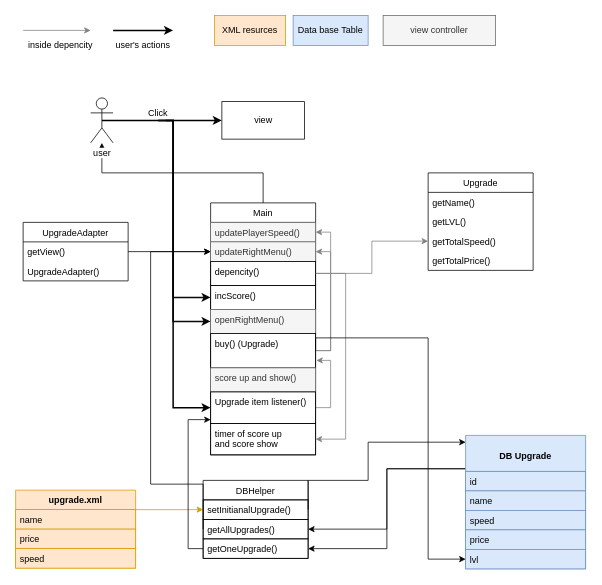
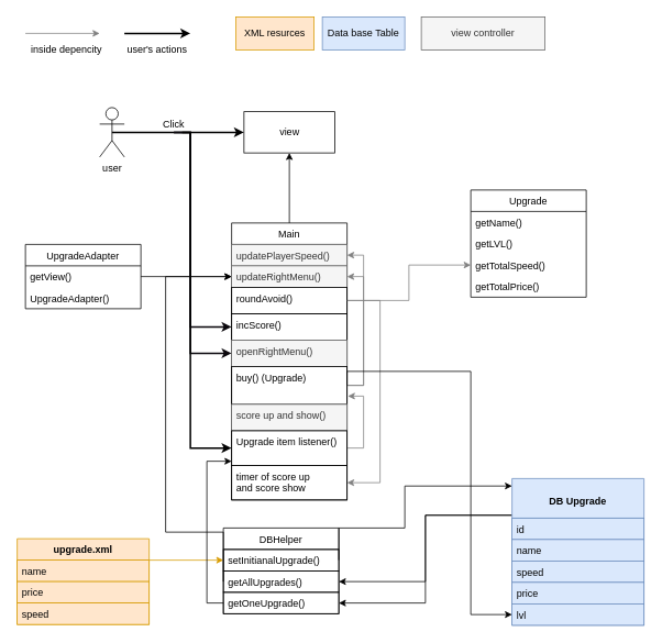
  <mxCell id="0" />
  <mxCell id="1" parent="0" />
  <mxCell id="2" value="view" style="html=1;" vertex="1" parent="1"><mxGeometry x="295" y="135" width="110" height="50" as="geometry" /></mxCell>
- <mxCell id="3" style="edgeStyle=orthogonalEdgeStyle;rounded=0;orthogonalLoop=1;jettySize=auto;html=1;exitX=0.5;exitY=0;exitDx=0;exitDy=0;" edge="1" parent="1" source="4" target="35"><mxGeometry relative="1" as="geometry" /></mxCell>
+ <mxCell id="3" style="edgeStyle=orthogonalEdgeStyle;rounded=0;orthogonalLoop=1;jettySize=auto;html=1;exitX=0.5;exitY=0;exitDx=0;exitDy=0;" edge="1" parent="1" source="4" target="2"><mxGeometry relative="1" as="geometry" /></mxCell>
  <mxCell id="4" value="Main" style="swimlane;fontStyle=0;childLayout=stackLayout;horizontal=1;startSize=26;fillColor=none;horizontalStack=0;resizeParent=1;resizeParentMax=0;resizeLast=0;collapsible=1;marginBottom=0;" vertex="1" parent="1"><mxGeometry x="280" y="270" width="140" height="336" as="geometry"><mxRectangle x="125" y="230" width="60" height="26" as="alternateBounds" /></mxGeometry></mxCell>
  <mxCell id="5" value="updatePlayerSpeed()" style="text;strokeColor=#666666;fillColor=#f5f5f5;align=left;verticalAlign=top;spacingLeft=4;spacingRight=4;overflow=hidden;rotatable=0;points=[[0,0.5],[1,0.5]];portConstraint=eastwest;fontColor=#333333;" vertex="1" parent="4"><mxGeometry y="26" width="140" height="26" as="geometry" /></mxCell>
  <mxCell id="6" value="updateRightMenu()" style="text;strokeColor=#666666;fillColor=#f5f5f5;align=left;verticalAlign=top;spacingLeft=4;spacingRight=4;overflow=hidden;rotatable=0;points=[[0,0.5],[1,0.5]];portConstraint=eastwest;fontColor=#333333;" vertex="1" parent="4"><mxGeometry y="52" width="140" height="26" as="geometry" /></mxCell>
  <mxCell id="7" style="edgeStyle=orthogonalEdgeStyle;rounded=0;orthogonalLoop=1;jettySize=auto;html=1;exitX=1;exitY=0.5;exitDx=0;exitDy=0;entryX=1;entryY=0.5;entryDx=0;entryDy=0;strokeColor=#808080;strokeWidth=1;" edge="1" parent="4" source="8" target="17"><mxGeometry relative="1" as="geometry"><Array as="points"><mxPoint x="180" y="94" /><mxPoint x="180" y="315" /></Array></mxGeometry></mxCell>
- <mxCell id="8" value="depencity()" style="text;strokeColor=#000000;fillColor=none;align=left;verticalAlign=top;spacingLeft=4;spacingRight=4;overflow=hidden;rotatable=0;points=[[0,0.5],[1,0.5]];portConstraint=eastwest;" vertex="1" parent="4"><mxGeometry y="78" width="140" height="32" as="geometry" /></mxCell>
+ <mxCell id="8" value="roundAvoid()" style="text;strokeColor=#000000;fillColor=none;align=left;verticalAlign=top;spacingLeft=4;spacingRight=4;overflow=hidden;rotatable=0;points=[[0,0.5],[1,0.5]];portConstraint=eastwest;" vertex="1" parent="4"><mxGeometry y="78" width="140" height="32" as="geometry" /></mxCell>
  <mxCell id="9" value="incScore()" style="text;strokeColor=#000000;fillColor=none;align=left;verticalAlign=top;spacingLeft=4;spacingRight=4;overflow=hidden;rotatable=0;points=[[0,0.5],[1,0.5]];portConstraint=eastwest;" vertex="1" parent="4"><mxGeometry y="110" width="140" height="32" as="geometry" /></mxCell>
  <mxCell id="10" value="openRightMenu()" style="text;strokeColor=#666666;fillColor=#f5f5f5;align=left;verticalAlign=top;spacingLeft=4;spacingRight=4;overflow=hidden;rotatable=0;points=[[0,0.5],[1,0.5]];portConstraint=eastwest;fontColor=#333333;" vertex="1" parent="4"><mxGeometry y="142" width="140" height="32" as="geometry" /></mxCell>
  <mxCell id="11" style="edgeStyle=orthogonalEdgeStyle;rounded=0;orthogonalLoop=1;jettySize=auto;html=1;exitX=1;exitY=0.5;exitDx=0;exitDy=0;strokeColor=#808080;strokeWidth=1;" edge="1" parent="4" source="13" target="5"><mxGeometry relative="1" as="geometry" /></mxCell>
  <mxCell id="12" style="edgeStyle=orthogonalEdgeStyle;rounded=0;orthogonalLoop=1;jettySize=auto;html=1;exitX=1;exitY=0.5;exitDx=0;exitDy=0;strokeColor=#808080;strokeWidth=1;" edge="1" parent="4" source="13" target="6"><mxGeometry relative="1" as="geometry" /></mxCell>
  <mxCell id="13" value="buy() (Upgrade)" style="text;strokeColor=#000000;fillColor=none;align=left;verticalAlign=top;spacingLeft=4;spacingRight=4;overflow=hidden;rotatable=0;points=[[0,0.5],[1,0.5]];portConstraint=eastwest;shadow=0;" vertex="1" parent="4"><mxGeometry y="174" width="140" height="46" as="geometry" /></mxCell>
  <mxCell id="14" value="score up and show()" style="text;strokeColor=#666666;fillColor=#f5f5f5;align=left;verticalAlign=top;spacingLeft=4;spacingRight=4;overflow=hidden;rotatable=0;points=[[0,0.5],[1,0.5]];portConstraint=eastwest;fontColor=#333333;" vertex="1" parent="4"><mxGeometry y="220" width="140" height="32" as="geometry" /></mxCell>
  <mxCell id="15" style="edgeStyle=orthogonalEdgeStyle;rounded=0;orthogonalLoop=1;jettySize=auto;html=1;exitX=1;exitY=0.5;exitDx=0;exitDy=0;entryX=1.007;entryY=0.783;entryDx=0;entryDy=0;entryPerimeter=0;strokeColor=#808080;strokeWidth=1;" edge="1" parent="4" source="16" target="13"><mxGeometry relative="1" as="geometry" /></mxCell>
  <mxCell id="16" value="Upgrade item listener()" style="text;strokeColor=#000000;fillColor=none;align=left;verticalAlign=top;spacingLeft=4;spacingRight=4;overflow=hidden;rotatable=0;points=[[0,0.5],[1,0.5]];portConstraint=eastwest;" vertex="1" parent="4"><mxGeometry y="252" width="140" height="42" as="geometry" /></mxCell>
  <mxCell id="17" value="timer of score up &#10;and score show" style="text;strokeColor=#000000;fillColor=none;align=left;verticalAlign=top;spacingLeft=4;spacingRight=4;overflow=hidden;rotatable=0;points=[[0,0.5],[1,0.5]];portConstraint=eastwest;" vertex="1" parent="4"><mxGeometry y="294" width="140" height="42" as="geometry" /></mxCell>
  <mxCell id="18" style="edgeStyle=orthogonalEdgeStyle;rounded=0;orthogonalLoop=1;jettySize=auto;html=1;exitX=0;exitY=0.5;exitDx=0;exitDy=0;entryX=0;entryY=0.5;entryDx=0;entryDy=0;" edge="1" parent="1" source="43" target="6"><mxGeometry relative="1" as="geometry"><Array as="points"><mxPoint x="200" y="645" /><mxPoint x="200" y="335" /></Array></mxGeometry></mxCell>
  <mxCell id="19" style="edgeStyle=orthogonalEdgeStyle;rounded=0;orthogonalLoop=1;jettySize=auto;html=1;exitX=0;exitY=0.25;exitDx=0;exitDy=0;" edge="1" parent="1" source="21" target="43"><mxGeometry relative="1" as="geometry" /></mxCell>
  <mxCell id="20" style="edgeStyle=orthogonalEdgeStyle;rounded=0;orthogonalLoop=1;jettySize=auto;html=1;exitX=0;exitY=0.25;exitDx=0;exitDy=0;entryX=1;entryY=0.5;entryDx=0;entryDy=0;" edge="1" parent="1" source="21" target="44"><mxGeometry relative="1" as="geometry" /></mxCell>
  <mxCell id="21" value="&#10;DB Upgrade" style="swimlane;fontStyle=1;align=center;verticalAlign=top;childLayout=stackLayout;horizontal=1;startSize=48;horizontalStack=0;resizeParent=1;resizeParentMax=0;resizeLast=0;collapsible=1;marginBottom=0;fillColor=#dae8fc;strokeColor=#6c8ebf;" vertex="1" parent="1"><mxGeometry x="620" y="580" width="160" height="178" as="geometry" /></mxCell>
  <mxCell id="22" value="id" style="text;strokeColor=#6c8ebf;fillColor=#dae8fc;align=left;verticalAlign=top;spacingLeft=4;spacingRight=4;overflow=hidden;rotatable=0;points=[[0,0.5],[1,0.5]];portConstraint=eastwest;" vertex="1" parent="21"><mxGeometry y="48" width="160" height="26" as="geometry" /></mxCell>
  <mxCell id="23" value="name" style="text;strokeColor=#6c8ebf;fillColor=#dae8fc;align=left;verticalAlign=top;spacingLeft=4;spacingRight=4;overflow=hidden;rotatable=0;points=[[0,0.5],[1,0.5]];portConstraint=eastwest;" vertex="1" parent="21"><mxGeometry y="74" width="160" height="26" as="geometry" /></mxCell>
  <mxCell id="24" value="speed" style="text;strokeColor=#6c8ebf;fillColor=#dae8fc;align=left;verticalAlign=top;spacingLeft=4;spacingRight=4;overflow=hidden;rotatable=0;points=[[0,0.5],[1,0.5]];portConstraint=eastwest;" vertex="1" parent="21"><mxGeometry y="100" width="160" height="26" as="geometry" /></mxCell>
  <mxCell id="25" value="price" style="text;strokeColor=#6c8ebf;fillColor=#dae8fc;align=left;verticalAlign=top;spacingLeft=4;spacingRight=4;overflow=hidden;rotatable=0;points=[[0,0.5],[1,0.5]];portConstraint=eastwest;" vertex="1" parent="21"><mxGeometry y="126" width="160" height="26" as="geometry" /></mxCell>
  <mxCell id="26" value="lvl" style="text;strokeColor=#6c8ebf;fillColor=#dae8fc;align=left;verticalAlign=top;spacingLeft=4;spacingRight=4;overflow=hidden;rotatable=0;points=[[0,0.5],[1,0.5]];portConstraint=eastwest;" vertex="1" parent="21"><mxGeometry y="152" width="160" height="26" as="geometry" /></mxCell>
  <mxCell id="27" style="edgeStyle=orthogonalEdgeStyle;rounded=0;orthogonalLoop=1;jettySize=auto;html=1;exitX=1;exitY=0.5;exitDx=0;exitDy=0;entryX=0;entryY=0.5;entryDx=0;entryDy=0;" edge="1" parent="1" source="32" target="6"><mxGeometry relative="1" as="geometry" /></mxCell>
  <mxCell id="28" style="edgeStyle=orthogonalEdgeStyle;rounded=0;orthogonalLoop=1;jettySize=auto;html=1;exitX=1;exitY=0.5;exitDx=0;exitDy=0;entryX=0;entryY=0.5;entryDx=0;entryDy=0;" edge="1" parent="1" source="13" target="26"><mxGeometry relative="1" as="geometry"><Array as="points"><mxPoint x="420" y="450" /><mxPoint x="570" y="450" /><mxPoint x="570" y="745" /></Array></mxGeometry></mxCell>
  <mxCell id="29" style="edgeStyle=orthogonalEdgeStyle;rounded=0;orthogonalLoop=1;jettySize=auto;html=1;exitX=1;exitY=0.5;exitDx=0;exitDy=0;entryX=0;entryY=0.051;entryDx=0;entryDy=0;entryPerimeter=0;" edge="1" parent="1" source="42" target="21"><mxGeometry relative="1" as="geometry"><Array as="points"><mxPoint x="410" y="640" /><mxPoint x="490" y="640" /><mxPoint x="490" y="589" /></Array></mxGeometry></mxCell>
  <mxCell id="30" style="edgeStyle=orthogonalEdgeStyle;rounded=0;orthogonalLoop=1;jettySize=auto;html=1;exitX=1;exitY=0.25;exitDx=0;exitDy=0;entryX=0;entryY=0.5;entryDx=0;entryDy=0;fillColor=#ffe6cc;strokeColor=#d79b00;" edge="1" parent="1" source="45" target="42"><mxGeometry relative="1" as="geometry" /></mxCell>
  <mxCell id="31" value="UpgradeAdapter" style="swimlane;fontStyle=0;childLayout=stackLayout;horizontal=1;startSize=26;fillColor=none;horizontalStack=0;resizeParent=1;resizeParentMax=0;resizeLast=0;collapsible=1;marginBottom=0;" vertex="1" parent="1"><mxGeometry x="30" y="296" width="140" height="78" as="geometry" /></mxCell>
  <mxCell id="32" value="getView()" style="text;strokeColor=none;fillColor=none;align=left;verticalAlign=top;spacingLeft=4;spacingRight=4;overflow=hidden;rotatable=0;points=[[0,0.5],[1,0.5]];portConstraint=eastwest;" vertex="1" parent="31"><mxGeometry y="26" width="140" height="26" as="geometry" /></mxCell>
  <mxCell id="33" value="UpgradeAdapter()" style="text;strokeColor=none;fillColor=none;align=left;verticalAlign=top;spacingLeft=4;spacingRight=4;overflow=hidden;rotatable=0;points=[[0,0.5],[1,0.5]];portConstraint=eastwest;" vertex="1" parent="31"><mxGeometry y="52" width="140" height="26" as="geometry" /></mxCell>
  <mxCell id="34" style="edgeStyle=orthogonalEdgeStyle;rounded=0;orthogonalLoop=1;jettySize=auto;html=1;exitX=0.5;exitY=0.5;exitDx=0;exitDy=0;exitPerimeter=0;entryX=0;entryY=0.5;entryDx=0;entryDy=0;strokeColor=#000000;strokeWidth=2;" edge="1" parent="1" source="35" target="2"><mxGeometry relative="1" as="geometry" /></mxCell>
  <mxCell id="35" value="user" style="shape=umlActor;verticalLabelPosition=bottom;labelBackgroundColor=#ffffff;verticalAlign=top;html=1;shadow=0;strokeColor=#000000;" vertex="1" parent="1"><mxGeometry x="120" y="130" width="30" height="60" as="geometry" /></mxCell>
  <mxCell id="36" style="edgeStyle=orthogonalEdgeStyle;rounded=0;orthogonalLoop=1;jettySize=auto;html=1;exitX=0.5;exitY=1;exitDx=0;exitDy=0;entryX=0;entryY=0.5;entryDx=0;entryDy=0;strokeColor=#0B080D;strokeWidth=2;" edge="1" parent="1" source="39" target="9"><mxGeometry relative="1" as="geometry"><Array as="points"><mxPoint x="230" y="160" /><mxPoint x="230" y="396" /></Array></mxGeometry></mxCell>
  <mxCell id="37" style="edgeStyle=orthogonalEdgeStyle;rounded=0;orthogonalLoop=1;jettySize=auto;html=1;exitX=0.5;exitY=1;exitDx=0;exitDy=0;entryX=0;entryY=0.5;entryDx=0;entryDy=0;strokeColor=#0B080D;strokeWidth=2;" edge="1" parent="1" source="39" target="10"><mxGeometry relative="1" as="geometry"><Array as="points"><mxPoint x="230" y="160" /><mxPoint x="230" y="428" /></Array></mxGeometry></mxCell>
  <mxCell id="38" style="edgeStyle=orthogonalEdgeStyle;rounded=0;orthogonalLoop=1;jettySize=auto;html=1;exitX=0.75;exitY=1;exitDx=0;exitDy=0;entryX=0;entryY=0.5;entryDx=0;entryDy=0;strokeColor=#000000;strokeWidth=2;" edge="1" parent="1" source="39" target="16"><mxGeometry relative="1" as="geometry"><Array as="points"><mxPoint x="230" y="160" /><mxPoint x="230" y="543" /></Array></mxGeometry></mxCell>
  <mxCell id="39" value="Click" style="text;html=1;strokeColor=none;fillColor=none;align=center;verticalAlign=middle;whiteSpace=wrap;rounded=0;shadow=0;" vertex="1" parent="1"><mxGeometry x="190" y="140" width="40" height="20" as="geometry" /></mxCell>
  <mxCell id="40" style="edgeStyle=orthogonalEdgeStyle;rounded=0;orthogonalLoop=1;jettySize=auto;html=1;exitX=0;exitY=0.5;exitDx=0;exitDy=0;entryX=0;entryY=0.881;entryDx=0;entryDy=0;entryPerimeter=0;strokeColor=#000000;strokeWidth=1;" edge="1" parent="1" source="44" target="16"><mxGeometry relative="1" as="geometry" /></mxCell>
  <mxCell id="41" value="DBHelper" style="swimlane;fontStyle=0;childLayout=stackLayout;horizontal=1;startSize=26;fillColor=none;horizontalStack=0;resizeParent=1;resizeParentMax=0;resizeLast=0;collapsible=1;marginBottom=0;strokeColor=#000000;" vertex="1" parent="1"><mxGeometry x="270" y="640" width="140" height="104" as="geometry" /></mxCell>
  <mxCell id="42" value="setInitianalUpgrade()" style="text;strokeColor=#000000;fillColor=none;align=left;verticalAlign=top;spacingLeft=4;spacingRight=4;overflow=hidden;rotatable=0;points=[[0,0.5],[1,0.5]];portConstraint=eastwest;" vertex="1" parent="41"><mxGeometry y="26" width="140" height="26" as="geometry" /></mxCell>
  <mxCell id="43" value="getAllUpgrades()" style="text;strokeColor=#000000;fillColor=none;align=left;verticalAlign=top;spacingLeft=4;spacingRight=4;overflow=hidden;rotatable=0;points=[[0,0.5],[1,0.5]];portConstraint=eastwest;" vertex="1" parent="41"><mxGeometry y="52" width="140" height="26" as="geometry" /></mxCell>
  <mxCell id="44" value="getOneUpgrade()" style="text;strokeColor=#000000;fillColor=none;align=left;verticalAlign=top;spacingLeft=4;spacingRight=4;overflow=hidden;rotatable=0;points=[[0,0.5],[1,0.5]];portConstraint=eastwest;" vertex="1" parent="41"><mxGeometry y="78" width="140" height="26" as="geometry" /></mxCell>
  <mxCell id="45" value="upgrade.xml" style="swimlane;fontStyle=1;align=center;verticalAlign=top;childLayout=stackLayout;horizontal=1;startSize=26;horizontalStack=0;resizeParent=1;resizeParentMax=0;resizeLast=0;collapsible=1;marginBottom=0;fillColor=#ffe6cc;strokeColor=#d79b00;" vertex="1" parent="1"><mxGeometry x="20" y="653" width="160" height="104" as="geometry" /></mxCell>
  <mxCell id="46" value="name" style="text;strokeColor=#d79b00;fillColor=#ffe6cc;align=left;verticalAlign=top;spacingLeft=4;spacingRight=4;overflow=hidden;rotatable=0;points=[[0,0.5],[1,0.5]];portConstraint=eastwest;" vertex="1" parent="45"><mxGeometry y="26" width="160" height="26" as="geometry" /></mxCell>
  <mxCell id="47" value="price" style="text;strokeColor=#d79b00;fillColor=#ffe6cc;align=left;verticalAlign=top;spacingLeft=4;spacingRight=4;overflow=hidden;rotatable=0;points=[[0,0.5],[1,0.5]];portConstraint=eastwest;" vertex="1" parent="45"><mxGeometry y="52" width="160" height="26" as="geometry" /></mxCell>
  <mxCell id="48" value="speed" style="text;strokeColor=#d79b00;fillColor=#ffe6cc;align=left;verticalAlign=top;spacingLeft=4;spacingRight=4;overflow=hidden;rotatable=0;points=[[0,0.5],[1,0.5]];portConstraint=eastwest;" vertex="1" parent="45"><mxGeometry y="78" width="160" height="26" as="geometry" /></mxCell>
  <mxCell id="49" value="XML resurces" style="rounded=0;whiteSpace=wrap;html=1;shadow=0;strokeColor=#d79b00;fillColor=#ffe6cc;" vertex="1" parent="1"><mxGeometry x="285" width="95" height="40" as="geometry" y="20" /></mxCell>
  <mxCell id="50" value="Data base Table" style="rounded=0;whiteSpace=wrap;html=1;shadow=0;strokeColor=#6c8ebf;fillColor=#dae8fc;" vertex="1" parent="1"><mxGeometry x="390" width="100" height="40" as="geometry" y="20" /></mxCell>
  <mxCell id="51" value="" style="endArrow=classic;html=1;strokeColor=#000000;strokeWidth=2;" edge="1" parent="1"><mxGeometry width="50" height="50" relative="1" as="geometry"><mxPoint x="150" y="40" as="sourcePoint" /><mxPoint x="230" y="40" as="targetPoint" /><Array as="points" /></mxGeometry></mxCell>
  <mxCell id="52" value="user's&amp;nbsp;actions" style="text;html=1;strokeColor=none;fillColor=none;align=center;verticalAlign=middle;whiteSpace=wrap;rounded=0;" vertex="1" parent="1"><mxGeometry x="140" y="50" width="100" height="20" as="geometry" /></mxCell>
  <mxCell id="53" value="" style="endArrow=classic;html=1;strokeColor=#808080;strokeWidth=1;fillColor=#f5f5f5;" edge="1" parent="1"><mxGeometry width="50" height="50" relative="1" as="geometry"><mxPoint x="30" y="40" as="sourcePoint" /><mxPoint x="120" y="40" as="targetPoint" /></mxGeometry></mxCell>
  <mxCell id="54" value="inside depencity" style="text;html=1;align=center;verticalAlign=middle;whiteSpace=wrap;rounded=0;shadow=0;strokeWidth=1;" vertex="1" parent="1"><mxGeometry x="30" y="50" width="100" height="20" as="geometry" /></mxCell>
  <mxCell id="55" value="Upgrade" style="swimlane;fontStyle=0;childLayout=stackLayout;horizontal=1;startSize=26;fillColor=none;horizontalStack=0;resizeParent=1;resizeParentMax=0;resizeLast=0;collapsible=1;marginBottom=0;" vertex="1" parent="1"><mxGeometry x="570" y="230" width="140" height="130" as="geometry" /></mxCell>
  <mxCell id="56" value="getName()" style="text;strokeColor=none;fillColor=none;align=left;verticalAlign=top;spacingLeft=4;spacingRight=4;overflow=hidden;rotatable=0;points=[[0,0.5],[1,0.5]];portConstraint=eastwest;" vertex="1" parent="55"><mxGeometry y="26" width="140" height="26" as="geometry" /></mxCell>
  <mxCell id="57" value="getLVL()" style="text;strokeColor=none;fillColor=none;align=left;verticalAlign=top;spacingLeft=4;spacingRight=4;overflow=hidden;rotatable=0;points=[[0,0.5],[1,0.5]];portConstraint=eastwest;" vertex="1" parent="55"><mxGeometry y="52" width="140" height="26" as="geometry" /></mxCell>
  <mxCell id="58" value="getTotalSpeed()" style="text;strokeColor=none;fillColor=none;align=left;verticalAlign=top;spacingLeft=4;spacingRight=4;overflow=hidden;rotatable=0;points=[[0,0.5],[1,0.5]];portConstraint=eastwest;" vertex="1" parent="55"><mxGeometry y="78" width="140" height="26" as="geometry" /></mxCell>
  <mxCell id="59" value="getTotalPrice()" style="text;strokeColor=none;fillColor=none;align=left;verticalAlign=top;spacingLeft=4;spacingRight=4;overflow=hidden;rotatable=0;points=[[0,0.5],[1,0.5]];portConstraint=eastwest;" vertex="1" parent="55"><mxGeometry y="104" width="140" height="26" as="geometry" /></mxCell>
  <mxCell id="60" value="view controller" style="rounded=0;whiteSpace=wrap;html=1;shadow=0;strokeColor=#666666;strokeWidth=1;fillColor=#f5f5f5;fontColor=#333333;" vertex="1" parent="1"><mxGeometry x="510" y="20" width="150" height="40" as="geometry" /></mxCell>
  <mxCell id="61" style="edgeStyle=orthogonalEdgeStyle;rounded=0;orthogonalLoop=1;jettySize=auto;html=1;exitX=1;exitY=0.5;exitDx=0;exitDy=0;entryX=0;entryY=0.5;entryDx=0;entryDy=0;strokeColor=#808080;strokeWidth=1;" edge="1" parent="1" source="8" target="58"><mxGeometry relative="1" as="geometry" /></mxCell>
